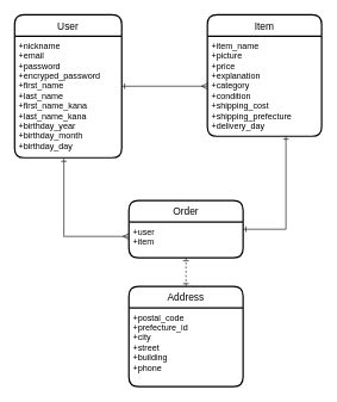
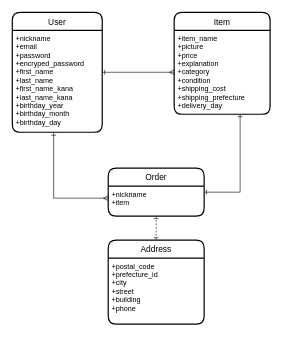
  <mxCell id="0" />
  <mxCell id="1" parent="0" />
  <mxCell id="2" style="edgeStyle=none;html=1;entryX=0;entryY=0.5;entryDx=0;entryDy=0;startArrow=ERone;startFill=0;endArrow=ERmany;endFill=0;" parent="1" source="3" target="6" edge="1"><mxGeometry relative="1" as="geometry" /></mxCell>
  <mxCell id="3" value="User" style="swimlane;childLayout=stackLayout;horizontal=1;startSize=30;horizontalStack=0;rounded=1;fontSize=14;fontStyle=0;strokeWidth=2;resizeParent=0;resizeLast=1;shadow=0;dashed=0;align=center;" parent="1" vertex="1"><mxGeometry x="20" y="20" width="150" height="200" as="geometry" /></mxCell>
  <mxCell id="4" value="+nickname&#10;+email&#10;+password&#10;+encryped_password&#10;+first_name&#10;+last_name&#10;+first_name_kana&#10;+last_name_kana&#10;+birthday_year&#10;+birthday_month&#10;+birthday_day" style="align=left;strokeColor=none;fillColor=none;spacingLeft=4;fontSize=12;verticalAlign=top;resizable=0;rotatable=0;part=1;" parent="3" vertex="1"><mxGeometry y="30" width="150" height="170" as="geometry" /></mxCell>
  <mxCell id="5" value="Item" style="swimlane;childLayout=stackLayout;horizontal=1;startSize=30;horizontalStack=0;rounded=1;fontSize=14;fontStyle=0;strokeWidth=2;resizeParent=0;resizeLast=1;shadow=0;dashed=0;align=center;" parent="1" vertex="1"><mxGeometry x="290" y="20" width="160" height="170" as="geometry" /></mxCell>
  <mxCell id="6" value="+item_name&#10;+picture&#10;+price&#10;+explanation&#10;+category&#10;+condition&#10;+shipping_cost&#10;+shipping_prefecture&#10;+delivery_day&#10;" style="align=left;strokeColor=none;fillColor=none;spacingLeft=4;fontSize=12;verticalAlign=top;resizable=0;rotatable=0;part=1;" parent="5" vertex="1"><mxGeometry y="30" width="160" height="140" as="geometry" /></mxCell>
  <mxCell id="7" value="Order" style="swimlane;childLayout=stackLayout;horizontal=1;startSize=30;horizontalStack=0;rounded=1;fontSize=14;fontStyle=0;strokeWidth=2;resizeParent=0;resizeLast=1;shadow=0;dashed=0;align=center;" parent="1" vertex="1"><mxGeometry x="180" y="280" width="160" height="80" as="geometry" /></mxCell>
- <mxCell id="8" value="+user&#10;+item&#10;" style="align=left;strokeColor=none;fillColor=none;spacingLeft=4;fontSize=12;verticalAlign=top;resizable=0;rotatable=0;part=1;" parent="7" vertex="1"><mxGeometry y="30" width="160" height="50" as="geometry" /></mxCell>
+ <mxCell id="8" value="+nickname&#10;+item&#10;" style="align=left;strokeColor=none;fillColor=none;spacingLeft=4;fontSize=12;verticalAlign=top;resizable=0;rotatable=0;part=1;" parent="7" vertex="1"><mxGeometry y="30" width="160" height="50" as="geometry" /></mxCell>
  <mxCell id="9" value="Address" style="swimlane;childLayout=stackLayout;horizontal=1;startSize=30;horizontalStack=0;rounded=1;fontSize=14;fontStyle=0;strokeWidth=2;resizeParent=0;resizeLast=1;shadow=0;dashed=0;align=center;" parent="1" vertex="1"><mxGeometry x="180" y="400" width="160" height="140" as="geometry" /></mxCell>
  <mxCell id="10" value="+postal_code&#10;+prefecture_id&#10;+city&#10;+street&#10;+building&#10;+phone" style="align=left;strokeColor=none;fillColor=none;spacingLeft=4;fontSize=12;verticalAlign=top;resizable=0;rotatable=0;part=1;" parent="9" vertex="1"><mxGeometry y="30" width="160" height="110" as="geometry" /></mxCell>
  <mxCell id="11" value="" style="endArrow=none;html=1;rounded=0;startArrow=ERone;startFill=0;" parent="1" edge="1"><mxGeometry relative="1" as="geometry"><mxPoint x="89" y="221" as="sourcePoint" /><mxPoint x="89" y="331" as="targetPoint" /></mxGeometry></mxCell>
  <mxCell id="12" value="" style="endArrow=ERmany;html=1;rounded=0;endFill=0;" parent="1" edge="1"><mxGeometry relative="1" as="geometry"><mxPoint x="90" y="330" as="sourcePoint" /><mxPoint x="180" y="330" as="targetPoint" /></mxGeometry></mxCell>
  <mxCell id="13" style="edgeStyle=none;html=1;exitX=0.5;exitY=1;exitDx=0;exitDy=0;entryX=0.5;entryY=0;entryDx=0;entryDy=0;startArrow=ERone;startFill=0;endArrow=ERone;endFill=0;dashed=1;" parent="1" source="8" target="9" edge="1"><mxGeometry relative="1" as="geometry" /></mxCell>
  <mxCell id="14" style="edgeStyle=none;html=1;exitX=1;exitY=0;exitDx=0;exitDy=0;startArrow=ERone;startFill=0;endArrow=none;endFill=0;" parent="1" edge="1"><mxGeometry relative="1" as="geometry"><mxPoint x="400" y="320" as="targetPoint" /><mxPoint x="340" y="320" as="sourcePoint" /></mxGeometry></mxCell>
  <mxCell id="15" style="edgeStyle=none;html=1;exitX=0.75;exitY=1;exitDx=0;exitDy=0;startArrow=ERone;startFill=0;endArrow=none;endFill=0;" parent="1" edge="1"><mxGeometry relative="1" as="geometry"><mxPoint x="400" y="320" as="targetPoint" /><mxPoint x="400" y="190" as="sourcePoint" /></mxGeometry></mxCell>
